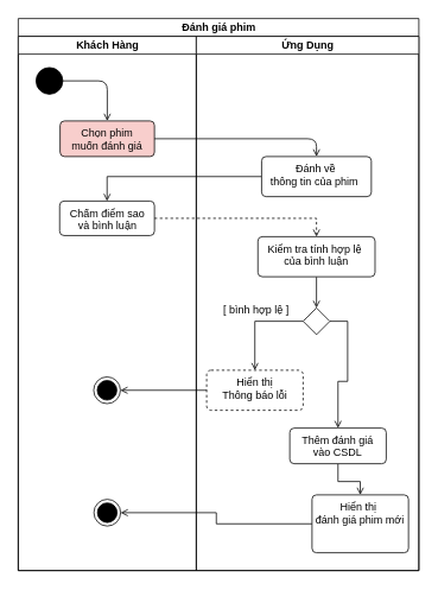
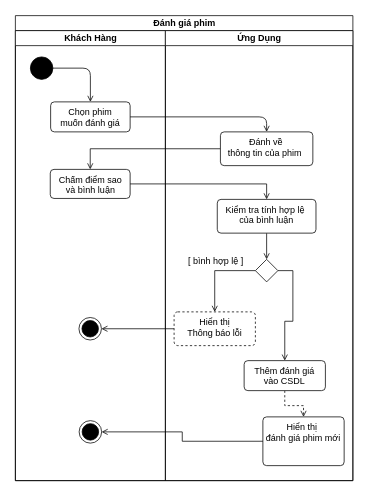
  <mxCell id="0" />
  <mxCell id="1" parent="0" />
  <mxCell id="2" value="Đánh giá phim" style="swimlane;childLayout=stackLayout;resizeParent=1;resizeParentMax=0;startSize=20;html=1;" vertex="1" parent="1"><mxGeometry x="20" y="20" width="450" height="620" as="geometry" /></mxCell>
  <mxCell id="3" value="Khách Hàng" style="swimlane;startSize=20;html=1;" vertex="1" parent="2"><mxGeometry y="20" width="200" height="600" as="geometry" /></mxCell>
  <mxCell id="4" style="edgeStyle=orthogonalEdgeStyle;rounded=1;orthogonalLoop=1;jettySize=auto;html=1;exitX=1;exitY=0.5;exitDx=0;exitDy=0;curved=0;endArrow=open;endFill=0;" edge="1" parent="3" source="5" target="6"><mxGeometry relative="1" as="geometry" /></mxCell>
  <mxCell id="5" value="" style="ellipse;fillColor=strokeColor;html=1;" vertex="1" parent="3"><mxGeometry x="20" y="35" width="30" height="30" as="geometry" /></mxCell>
- <mxCell id="6" value="Chọn phim&lt;div&gt;muốn đánh giá&lt;/div&gt;" style="html=1;align=center;verticalAlign=top;rounded=1;absoluteArcSize=1;arcSize=10;dashed=0;whiteSpace=wrap;fillColor=#f8cecc;" vertex="1" parent="3"><mxGeometry x="47" y="95" width="106" height="40" as="geometry" /></mxCell>
+ <mxCell id="6" value="Chọn phim&lt;div&gt;muốn đánh giá&lt;/div&gt;" style="html=1;align=center;verticalAlign=top;rounded=1;absoluteArcSize=1;arcSize=10;dashed=0;whiteSpace=wrap;" vertex="1" parent="3"><mxGeometry x="47" y="95" width="106" height="40" as="geometry" /></mxCell>
  <mxCell id="7" value="&lt;div&gt;&lt;span style=&quot;background-color: transparent; color: light-dark(rgb(0, 0, 0), rgb(255, 255, 255));&quot;&gt;Chấm điểm sao&lt;/span&gt;&lt;/div&gt;&lt;div&gt;&lt;span style=&quot;background-color: transparent; color: light-dark(rgb(0, 0, 0), rgb(255, 255, 255));&quot;&gt;và bình luận&lt;/span&gt;&lt;/div&gt;" style="html=1;align=center;verticalAlign=top;rounded=1;absoluteArcSize=1;arcSize=10;dashed=0;whiteSpace=wrap;" vertex="1" parent="3"><mxGeometry x="46.5" y="185" width="106.5" height="38.75" as="geometry" /></mxCell>
  <mxCell id="8" value="" style="ellipse;html=1;shape=endState;fillColor=strokeColor;" vertex="1" parent="3"><mxGeometry x="84.75" y="382.5" width="30" height="30" as="geometry" /></mxCell>
  <mxCell id="9" style="edgeStyle=orthogonalEdgeStyle;rounded=0;orthogonalLoop=1;jettySize=auto;html=1;exitX=0;exitY=0.5;exitDx=0;exitDy=0;entryX=1;entryY=0.5;entryDx=0;entryDy=0;endArrow=open;endFill=0;" edge="1" parent="2" source="20" target="8"><mxGeometry relative="1" as="geometry" /></mxCell>
  <mxCell id="10" style="edgeStyle=orthogonalEdgeStyle;rounded=1;orthogonalLoop=1;jettySize=auto;html=1;exitX=1;exitY=0.5;exitDx=0;exitDy=0;entryX=0.5;entryY=0;entryDx=0;entryDy=0;curved=0;endArrow=open;endFill=0;" edge="1" parent="2" source="6" target="14"><mxGeometry relative="1" as="geometry" /></mxCell>
  <mxCell id="11" style="edgeStyle=orthogonalEdgeStyle;rounded=0;orthogonalLoop=1;jettySize=auto;html=1;exitX=0;exitY=0.5;exitDx=0;exitDy=0;endArrow=open;endFill=0;" edge="1" parent="2" source="14" target="7"><mxGeometry relative="1" as="geometry" /></mxCell>
- <mxCell id="12" style="edgeStyle=orthogonalEdgeStyle;rounded=0;orthogonalLoop=1;jettySize=auto;html=1;exitX=1;exitY=0.5;exitDx=0;exitDy=0;endArrow=open;endFill=0;dashed=1;" edge="1" parent="2" source="7" target="16"><mxGeometry relative="1" as="geometry" /></mxCell>
+ <mxCell id="12" style="edgeStyle=orthogonalEdgeStyle;rounded=0;orthogonalLoop=1;jettySize=auto;html=1;exitX=1;exitY=0.5;exitDx=0;exitDy=0;endArrow=open;endFill=0;" edge="1" parent="2" source="7" target="16"><mxGeometry relative="1" as="geometry" /></mxCell>
  <mxCell id="13" value="Ứng Dụng" style="swimlane;startSize=20;html=1;" vertex="1" parent="2"><mxGeometry x="200" y="20" width="250" height="600" as="geometry" /></mxCell>
  <mxCell id="14" value="Đánh về&lt;div&gt;thông tin&amp;nbsp;&lt;span style=&quot;background-color: transparent; color: light-dark(rgb(0, 0, 0), rgb(255, 255, 255));&quot;&gt;của&amp;nbsp;&lt;/span&gt;&lt;span style=&quot;background-color: transparent; color: light-dark(rgb(0, 0, 0), rgb(255, 255, 255));&quot;&gt;phim&amp;nbsp;&lt;/span&gt;&lt;/div&gt;" style="html=1;align=center;verticalAlign=top;rounded=1;absoluteArcSize=1;arcSize=10;dashed=0;whiteSpace=wrap;" vertex="1" parent="13"><mxGeometry x="73.38" y="135" width="123.25" height="45" as="geometry" /></mxCell>
  <mxCell id="15" style="edgeStyle=orthogonalEdgeStyle;rounded=0;orthogonalLoop=1;jettySize=auto;html=1;exitX=0.5;exitY=1;exitDx=0;exitDy=0;entryX=0.5;entryY=0;entryDx=0;entryDy=0;endArrow=open;endFill=0;" edge="1" parent="13" source="16" target="19"><mxGeometry relative="1" as="geometry" /></mxCell>
  <mxCell id="16" value="Kiểm tra&amp;nbsp;&lt;span style=&quot;background-color: transparent; color: light-dark(rgb(0, 0, 0), rgb(255, 255, 255));&quot;&gt;tính hợp lệ&amp;nbsp;&lt;/span&gt;&lt;div&gt;của bình luận&lt;/div&gt;" style="html=1;align=center;verticalAlign=top;rounded=1;absoluteArcSize=1;arcSize=10;dashed=0;whiteSpace=wrap;" vertex="1" parent="13"><mxGeometry x="69.19" y="225" width="131.62" height="45" as="geometry" /></mxCell>
  <mxCell id="17" style="edgeStyle=orthogonalEdgeStyle;rounded=0;orthogonalLoop=1;jettySize=auto;html=1;exitX=0;exitY=0.5;exitDx=0;exitDy=0;endArrow=open;endFill=0;" edge="1" parent="13" source="19" target="20"><mxGeometry relative="1" as="geometry" /></mxCell>
  <mxCell id="18" style="edgeStyle=orthogonalEdgeStyle;rounded=0;orthogonalLoop=1;jettySize=auto;html=1;exitX=1;exitY=0.5;exitDx=0;exitDy=0;endArrow=open;endFill=0;" edge="1" parent="13" source="19" target="22"><mxGeometry relative="1" as="geometry" /></mxCell>
  <mxCell id="19" value="" style="rhombus;" vertex="1" parent="13"><mxGeometry x="120.01" y="305" width="30" height="30" as="geometry" /></mxCell>
  <mxCell id="20" value="Hiển thị&lt;div&gt;Thông báo&amp;nbsp;&lt;span style=&quot;background-color: transparent; color: light-dark(rgb(0, 0, 0), rgb(255, 255, 255));&quot;&gt;lỗi&lt;/span&gt;&lt;/div&gt;" style="html=1;align=center;verticalAlign=top;rounded=1;absoluteArcSize=1;arcSize=10;dashed=1;whiteSpace=wrap;" vertex="1" parent="13"><mxGeometry x="11.63" y="375" width="108.37" height="45" as="geometry" /></mxCell>
- <mxCell id="21" style="edgeStyle=orthogonalEdgeStyle;rounded=0;orthogonalLoop=1;jettySize=auto;html=1;exitX=0.5;exitY=1;exitDx=0;exitDy=0;endArrow=open;endFill=0;" edge="1" parent="13" source="22" target="25"><mxGeometry relative="1" as="geometry" /></mxCell>
+ <mxCell id="21" style="edgeStyle=orthogonalEdgeStyle;rounded=0;orthogonalLoop=1;jettySize=auto;html=1;exitX=0.5;exitY=1;exitDx=0;exitDy=0;endArrow=open;endFill=0;dashed=1;" edge="1" parent="13" source="22" target="25"><mxGeometry relative="1" as="geometry" /></mxCell>
  <mxCell id="22" value="Thêm đánh giá&lt;div&gt;vào CSDL&lt;/div&gt;" style="html=1;align=center;verticalAlign=top;rounded=1;absoluteArcSize=1;arcSize=10;dashed=0;whiteSpace=wrap;" vertex="1" parent="13"><mxGeometry x="105" y="440" width="108.37" height="40" as="geometry" /></mxCell>
  <mxCell id="23" value="[ bình hợp lệ ]" style="text;html=1;align=center;verticalAlign=middle;resizable=0;points=[];autosize=1;strokeColor=none;fillColor=none;" vertex="1" parent="13"><mxGeometry x="11.63" y="293" width="110" height="30" as="geometry" /></mxCell>
  <mxCell id="24" value="" style="ellipse;html=1;shape=endState;fillColor=strokeColor;" vertex="1" parent="13"><mxGeometry x="-115" y="520" width="30" height="30" as="geometry" /></mxCell>
  <mxCell id="25" value="Hiển thị&amp;nbsp;&lt;div&gt;đánh giá phim mới&lt;/div&gt;" style="html=1;align=center;verticalAlign=top;rounded=1;absoluteArcSize=1;arcSize=10;dashed=0;whiteSpace=wrap;" vertex="1" parent="13"><mxGeometry x="130" y="515" width="108.37" height="65" as="geometry" /></mxCell>
  <mxCell id="26" style="edgeStyle=orthogonalEdgeStyle;rounded=0;orthogonalLoop=1;jettySize=auto;html=1;exitX=0;exitY=0.5;exitDx=0;exitDy=0;entryX=1;entryY=0.5;entryDx=0;entryDy=0;endArrow=open;endFill=0;" edge="1" parent="13" source="25" target="24"><mxGeometry relative="1" as="geometry" /></mxCell>
